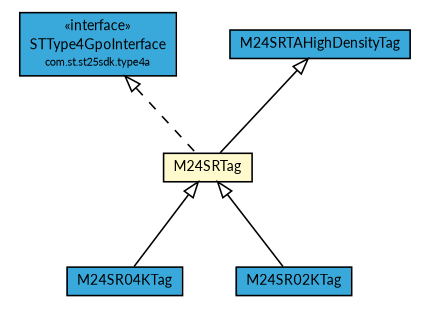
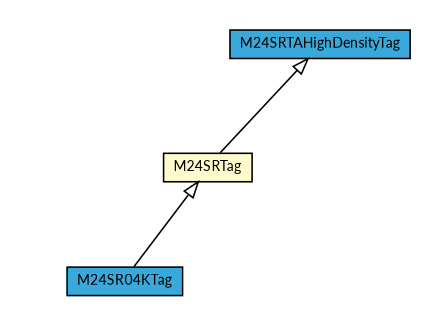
  digraph {
    fontname=Lato
    nodesep=0.25
    ranksep=0.5
    node [fontcolor=black fontname=Lato fontsize=9.0 shape=plaintext]
    edge [arrowtail=empty dir=back fontname=Lato fontsize=10 headport=p labelfontname=arial labelfontsize=10 tailport=p]
-   n1 [label=<<table title="com.st.st25sdk.type4a.STType4GpoInterface" border="0" cellborder="1" cellspacing="0" cellpadding="2" port="p" bgcolor="#39a9dc" href="../STType4GpoInterface.html"> 		<tr><td><table border="0" cellspacing="0" cellpadding="1"> <tr><td align="center" balign="center"> &#171;interface&#187; </td></tr> <tr><td align="center" balign="center"> STType4GpoInterface </td></tr> <tr><td align="center" balign="center"><font point-size="7.0"> com.st.st25sdk.type4a </font></td></tr> 		</table></td></tr> 		</table>>]
    n2 [label=<<table title="com.st.st25sdk.type4a.m24srtahighdensity.M24SRTag" border="0" cellborder="1" cellspacing="0" cellpadding="2" port="p" bgcolor="lemonChiffon" href="./M24SRTag.html"> 		<tr><td><table border="0" cellspacing="0" cellpadding="1"> <tr><td align="center" balign="center"> M24SRTag </td></tr> 		</table></td></tr> 		</table>>]
    n3 [label=<<table title="com.st.st25sdk.type4a.m24srtahighdensity.M24SR04KTag" border="0" cellborder="1" cellspacing="0" cellpadding="2" port="p" bgcolor="#39a9dc" href="./M24SR04KTag.html"> 		<tr><td><table border="0" cellspacing="0" cellpadding="1"> <tr><td align="center" balign="center"> M24SR04KTag </td></tr> 		</table></td></tr> 		</table>>]
-   n4 [label=<<table title="com.st.st25sdk.type4a.m24srtahighdensity.M24SR02KTag" border="0" cellborder="1" cellspacing="0" cellpadding="2" port="p" bgcolor="#39a9dc" href="./M24SR02KTag.html"> 		<tr><td><table border="0" cellspacing="0" cellpadding="1"> <tr><td align="center" balign="center"> M24SR02KTag </td></tr> 		</table></td></tr> 		</table>>]
    n5 [label=<<table title="com.st.st25sdk.type4a.m24srtahighdensity.M24SRTAHighDensityTag" border="0" cellborder="1" cellspacing="0" cellpadding="2" port="p" bgcolor="#39a9dc" href="./M24SRTAHighDensityTag.html"> 		<tr><td><table border="0" cellspacing="0" cellpadding="1"> <tr><td align="center" balign="center"> M24SRTAHighDensityTag </td></tr> 		</table></td></tr> 		</table>>]
-   n1 -> n2 [style=dashed]
    n2 -> n3
-   n2 -> n4
    n5 -> n2
  }
